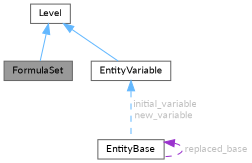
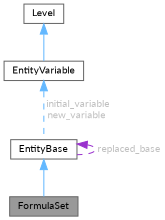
  digraph {
    fontname=Lato
    node [color=gray40 fillcolor=white fontname=Lato fontsize=10 shape=box style=filled]
    edge [color=steelblue1 dir=back fontname=Lato fontsize=10 labelfontname=Helvetica labelfontsize=10 style=solid]
    n1 [fillcolor=grey60 fontcolor=black height=0.2 label=FormulaSet width=0.4]
    n2 [height=0.2 label=EntityBase width=0.4]
    n3 [height=0.2 label=EntityVariable width=0.4]
    n4 [height=0.2 label=Level width=0.4]
-   n4 -> n1
+   n2 -> n1
    n2 -> n2 [color=darkorchid3 fontcolor=grey label=" replaced_base" style=dashed]
    n3 -> n2 [fontcolor=grey label=" initial_variable\nnew_variable" style=dashed]
    n4 -> n3
  }
